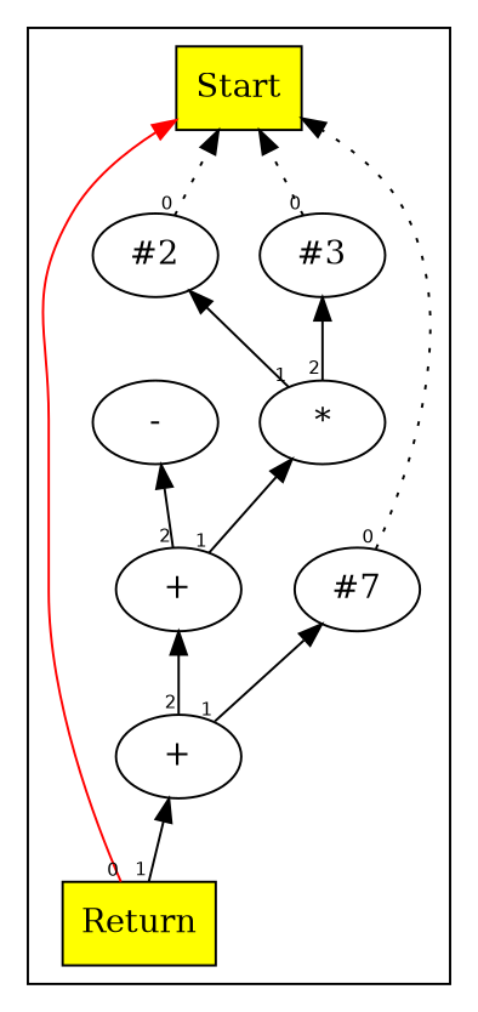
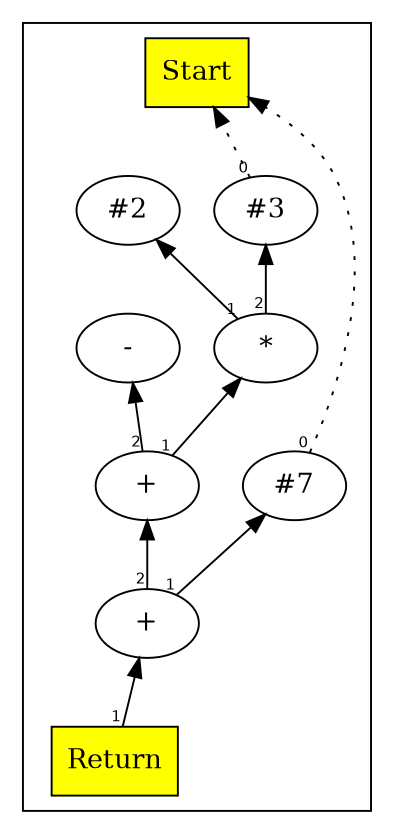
  digraph {
    concentrate=true
    ordering=in
    rankdir=BT
    edge [fontname=Helvetica fontsize=8 taillabel=0]
    n1 [fillcolor=yellow label=Start shape=box style=filled]
    n2 [label="#7"]
    n3 [label="#2"]
    n4 [label="#3"]
    n5 [label="*"]
    n6 [label="-"]
    n7 [label="+"]
    n8 [label="+"]
    n9 [fillcolor=yellow label=Return shape=box style=filled]
    subgraph cluster_1 {
      n1
      n2
      n3
      n4
      n5
      n6
      n7
      n8
      n9
    }
    n2 -> n1 [style=dotted]
-   n3 -> n1 [style=dotted]
    n4 -> n1 [style=dotted]
    n5 -> n3 [taillabel=1]
    n5 -> n4 [taillabel=2]
    n7 -> n5 [taillabel=1]
    n7 -> n6 [taillabel=2]
    n8 -> n2 [taillabel=1]
    n8 -> n7 [taillabel=2]
-   n9 -> n1 [color=red]
    n9 -> n8 [taillabel=1]
  }
